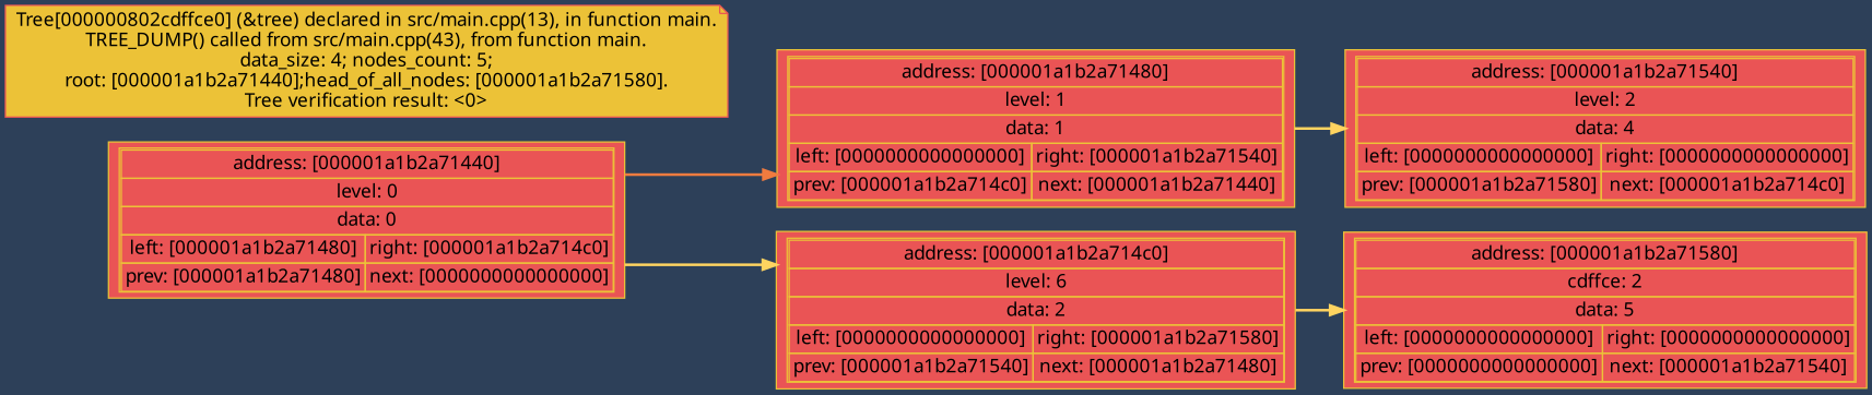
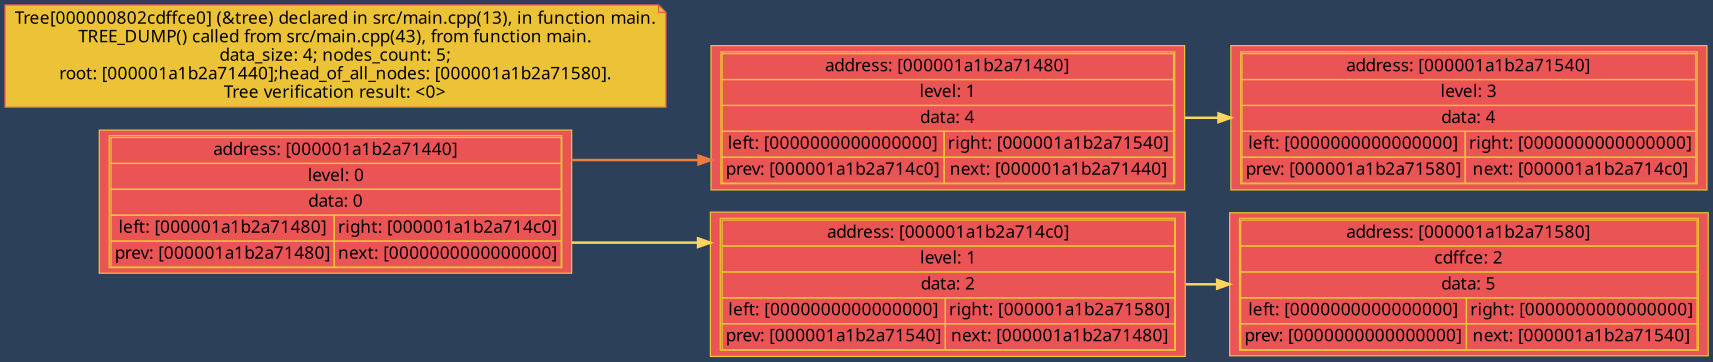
  digraph {
    bgcolor="#2D4059"
    rankdir=LR
    splines=ortho
    node [color="#ECC237" fillcolor="#EA5455" fontname=verdana shape=record style=filled]
    edge [color="#FFD460" penwidth=2]
-   n1 [label=<<table cellspacing="0"> <tr><td colspan="2">address: [000001a1b2a714c0]</td></tr> <tr><td colspan="2">level: 6</td></tr> <tr><td colspan="2">data: 2</td></tr> <tr><td>left: [0000000000000000]</td><td>right: [000001a1b2a71580]</td></tr> <tr><td>prev: [000001a1b2a71540]</td><td>next: [000001a1b2a71480]</td></tr></table>>]
-   n2 [label=<<table cellspacing="0"> <tr><td colspan="2">address: [000001a1b2a71480]</td></tr> <tr><td colspan="2">level: 1</td></tr> <tr><td colspan="2">data: 1</td></tr> <tr><td>left: [0000000000000000]</td><td>right: [000001a1b2a71540]</td></tr> <tr><td>prev: [000001a1b2a714c0]</td><td>next: [000001a1b2a71440]</td></tr></table>>]
+   n1 [label=<<table cellspacing="0"> <tr><td colspan="2">address: [000001a1b2a714c0]</td></tr> <tr><td colspan="2">level: 1</td></tr> <tr><td colspan="2">data: 2</td></tr> <tr><td>left: [0000000000000000]</td><td>right: [000001a1b2a71580]</td></tr> <tr><td>prev: [000001a1b2a71540]</td><td>next: [000001a1b2a71480]</td></tr></table>>]
+   n2 [label=<<table cellspacing="0"> <tr><td colspan="2">address: [000001a1b2a71480]</td></tr> <tr><td colspan="2">level: 1</td></tr> <tr><td colspan="2">data: 4</td></tr> <tr><td>left: [0000000000000000]</td><td>right: [000001a1b2a71540]</td></tr> <tr><td>prev: [000001a1b2a714c0]</td><td>next: [000001a1b2a71440]</td></tr></table>>]
    n3 [label=<<table cellspacing="0"> <tr><td colspan="2">address: [000001a1b2a71580]</td></tr> <tr><td colspan="2">cdffce: 2</td></tr> <tr><td colspan="2">data: 5</td></tr> <tr><td>left: [0000000000000000]</td><td>right: [0000000000000000]</td></tr> <tr><td>prev: [0000000000000000]</td><td>next: [000001a1b2a71540]</td></tr></table>>]
-   n4 [label=<<table cellspacing="0"> <tr><td colspan="2">address: [000001a1b2a71540]</td></tr> <tr><td colspan="2">level: 2</td></tr> <tr><td colspan="2">data: 4</td></tr> <tr><td>left: [0000000000000000]</td><td>right: [0000000000000000]</td></tr> <tr><td>prev: [000001a1b2a71580]</td><td>next: [000001a1b2a714c0]</td></tr></table>>]
+   n4 [label=<<table cellspacing="0"> <tr><td colspan="2">address: [000001a1b2a71540]</td></tr> <tr><td colspan="2">level: 3</td></tr> <tr><td colspan="2">data: 4</td></tr> <tr><td>left: [0000000000000000]</td><td>right: [0000000000000000]</td></tr> <tr><td>prev: [000001a1b2a71580]</td><td>next: [000001a1b2a714c0]</td></tr></table>>]
    n5 [color="#EA5455" fillcolor="#ECC237" label="Tree[000000802cdffce0] (&tree) declared in src/main.cpp(13), in function main.\nTREE_DUMP() called from src/main.cpp(43), from function main.\ndata_size: 4; nodes_count: 5;\nroot: [000001a1b2a71440];head_of_all_nodes: [000001a1b2a71580].\nTree verification result: <0>\n" shape=note]
    n6 [label=<<table cellspacing="0"> <tr><td colspan="2">address: [000001a1b2a71440]</td></tr> <tr><td colspan="2">level: 0</td></tr> <tr><td colspan="2">data: 0</td></tr> <tr><td>left: [000001a1b2a71480]</td><td>right: [000001a1b2a714c0]</td></tr> <tr><td>prev: [000001a1b2a71480]</td><td>next: [0000000000000000]</td></tr></table>>]
    subgraph sub_1 {
      rank=same
      n1
      n2
    }
    n1 -> n3
    n2 -> n1 [style=invis color="" penwidth=""]
    n2 -> n4
    n6 -> n1
    n6 -> n2 [color="#F07B3F"]
  }
